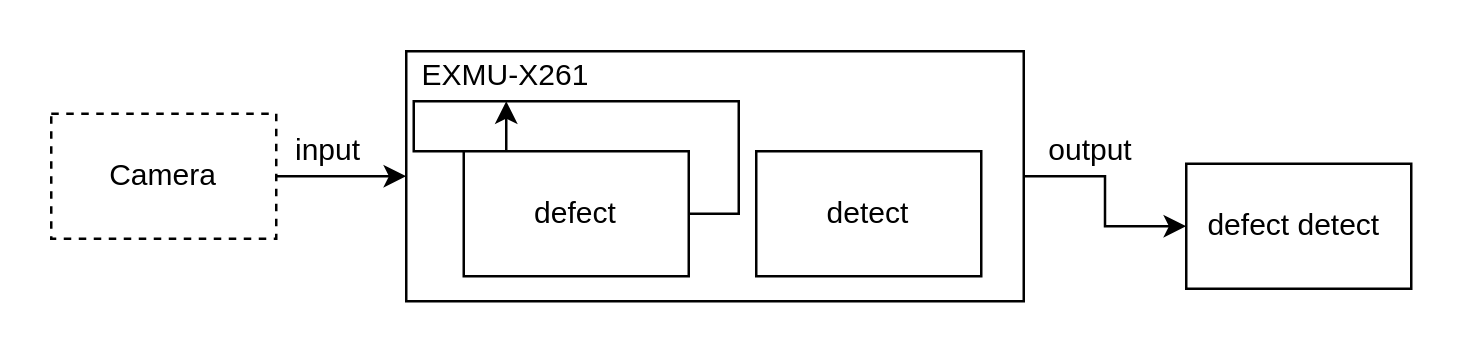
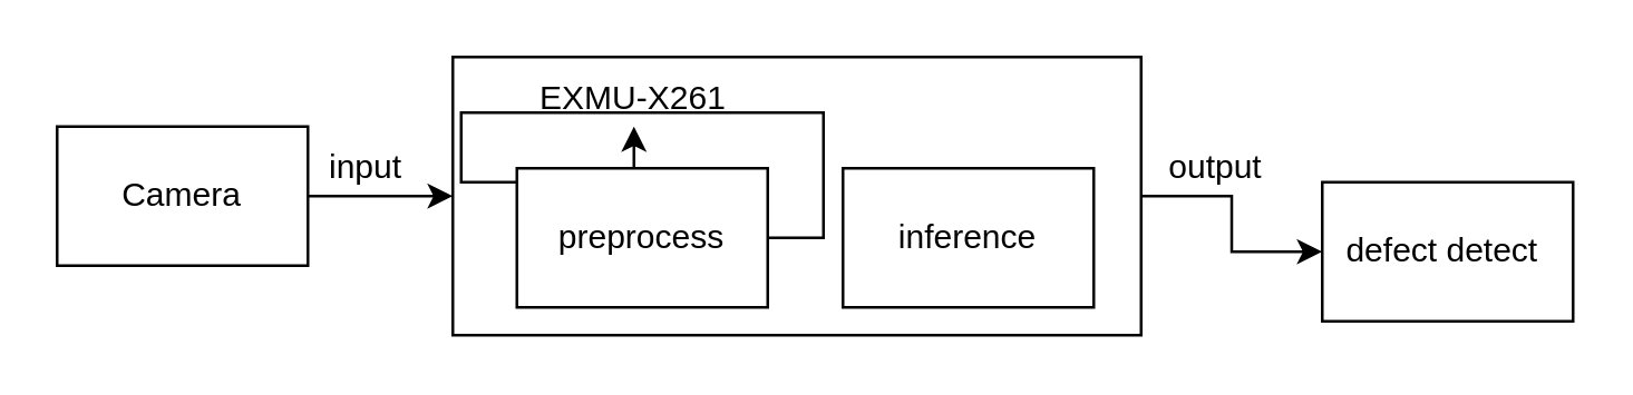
  <mxCell id="0" />
  <mxCell id="1" parent="0" />
  <mxCell id="2" value="" style="edgeStyle=orthogonalEdgeStyle;rounded=0;orthogonalLoop=1;jettySize=auto;html=1;" edge="1" parent="1" source="3" target="10"><mxGeometry relative="1" as="geometry" /></mxCell>
  <mxCell id="3" value="" style="rounded=0;whiteSpace=wrap;html=1;gradientColor=none;fillColor=none;" vertex="1" parent="1"><mxGeometry x="162" y="20" width="247" height="100" as="geometry" /></mxCell>
  <mxCell id="4" style="edgeStyle=orthogonalEdgeStyle;rounded=0;orthogonalLoop=1;jettySize=auto;html=1;" edge="1" parent="1" source="5" target="3"><mxGeometry relative="1" as="geometry" /></mxCell>
- <mxCell id="5" value="Camera" style="rounded=0;whiteSpace=wrap;html=1;dashed=1;" vertex="1" parent="1"><mxGeometry x="20" y="45" width="90" height="50" as="geometry" /></mxCell>
+ <mxCell id="5" value="Camera" style="rounded=0;whiteSpace=wrap;html=1;" vertex="1" parent="1"><mxGeometry x="20" y="45" width="90" height="50" as="geometry" /></mxCell>
  <mxCell id="6" style="edgeStyle=orthogonalEdgeStyle;rounded=0;orthogonalLoop=1;jettySize=auto;html=1;exitX=1;exitY=0.5;exitDx=0;exitDy=0;" edge="1" parent="1" source="7" target="8"><mxGeometry relative="1" as="geometry" /></mxCell>
- <mxCell id="7" value="defect" style="rounded=0;whiteSpace=wrap;html=1;" vertex="1" parent="1"><mxGeometry x="185" y="60" width="90" height="50" as="geometry" /></mxCell>
- <mxCell id="8" value="EXMU-X261" style="rounded=0;whiteSpace=wrap;html=1;strokeColor=none;fillColor=none;" vertex="1" parent="1"><mxGeometry x="162" y="20" width="80" height="20" as="geometry" /></mxCell>
- <mxCell id="9" value="detect" style="rounded=0;whiteSpace=wrap;html=1;" vertex="1" parent="1"><mxGeometry x="302" y="60" width="90" height="50" as="geometry" /></mxCell>
+ <mxCell id="7" value="preprocess" style="rounded=0;whiteSpace=wrap;html=1;" vertex="1" parent="1"><mxGeometry x="185" y="60" width="90" height="50" as="geometry" /></mxCell>
+ <mxCell id="8" value="EXMU-X261" style="rounded=0;whiteSpace=wrap;html=1;strokeColor=none;fillColor=none;" vertex="1" parent="1"><mxGeometry x="187" y="25" width="80" height="20" as="geometry" /></mxCell>
+ <mxCell id="9" value="inference" style="rounded=0;whiteSpace=wrap;html=1;" vertex="1" parent="1"><mxGeometry x="302" y="60" width="90" height="50" as="geometry" /></mxCell>
  <mxCell id="10" value="defect detect&amp;nbsp;" style="rounded=0;whiteSpace=wrap;html=1;" vertex="1" parent="1"><mxGeometry x="474" y="65" width="90" height="50" as="geometry" /></mxCell>
  <mxCell id="11" value="input" style="rounded=0;whiteSpace=wrap;html=1;strokeColor=none;fillColor=none;" vertex="1" parent="1"><mxGeometry x="111" y="55" width="40" height="10" as="geometry" /></mxCell>
  <mxCell id="12" value="output" style="rounded=0;whiteSpace=wrap;html=1;strokeColor=none;fillColor=none;" vertex="1" parent="1"><mxGeometry x="416" y="55" width="40" height="10" as="geometry" /></mxCell>
